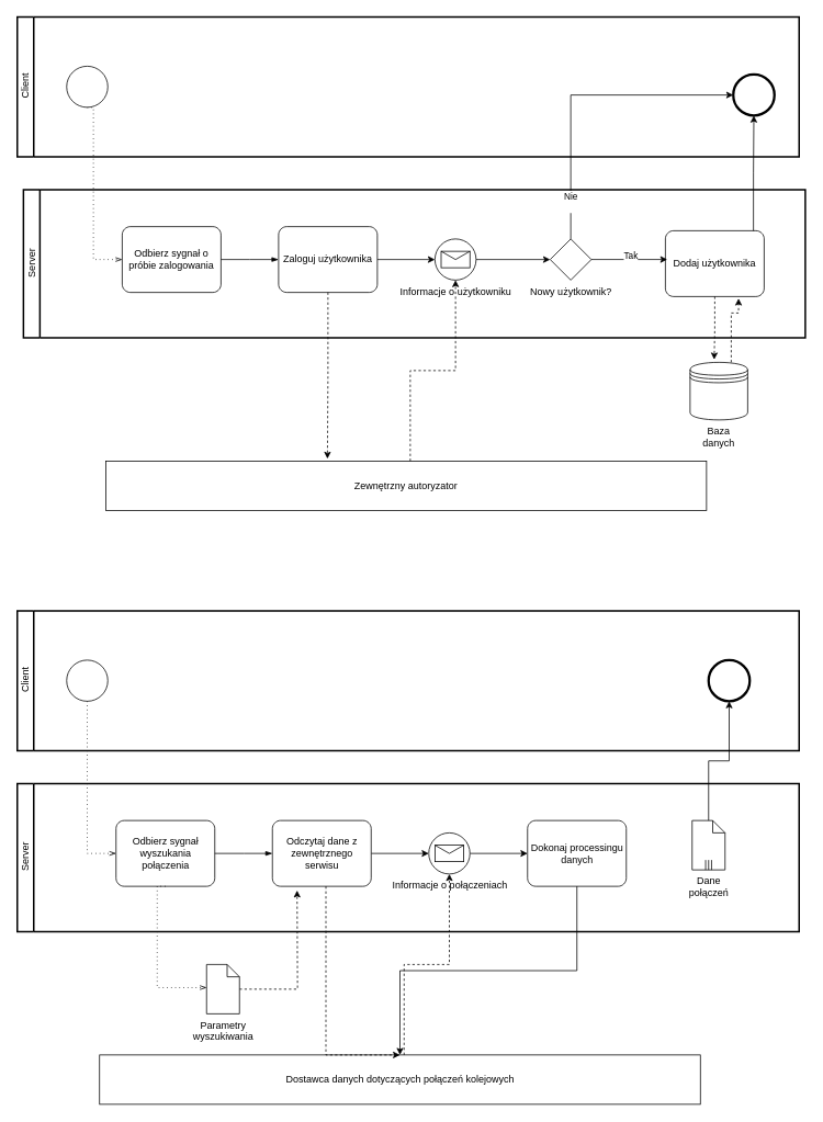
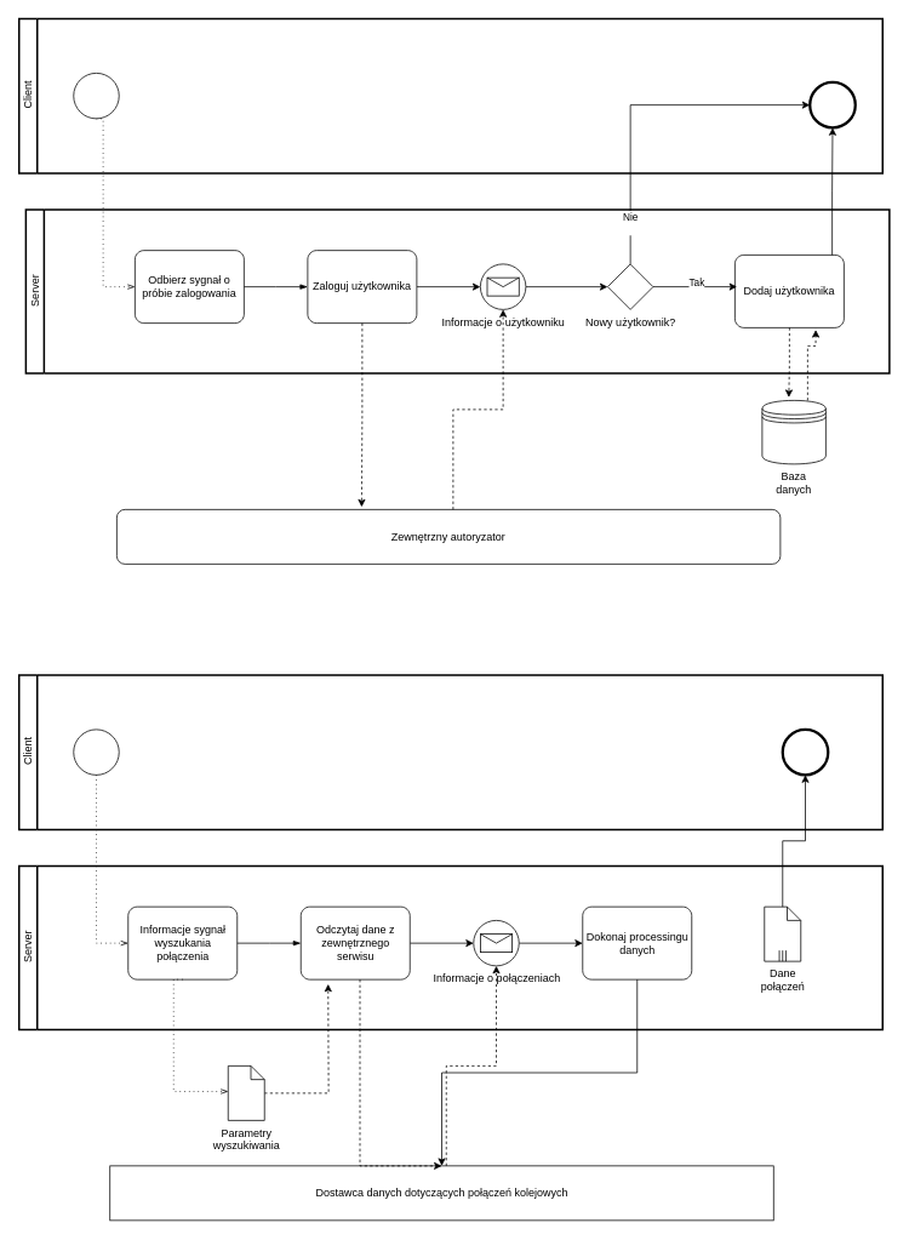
  <mxCell id="0" />
  <mxCell id="1" parent="0" />
  <mxCell id="2" value="Client" style="swimlane;html=1;startSize=20;fontStyle=0;collapsible=0;horizontal=0;swimlaneLine=1;swimlaneFillColor=#ffffff;strokeWidth=2;" vertex="1" parent="1"><mxGeometry x="20.5" y="20" width="950" height="170" as="geometry" /></mxCell>
  <mxCell id="3" value="" style="points=[[0.145,0.145,0],[0.5,0,0],[0.855,0.145,0],[1,0.5,0],[0.855,0.855,0],[0.5,1,0],[0.145,0.855,0],[0,0.5,0]];shape=mxgraph.bpmn.event;html=1;verticalLabelPosition=bottom;labelBackgroundColor=#ffffff;verticalAlign=top;align=center;perimeter=ellipsePerimeter;outlineConnect=0;aspect=fixed;outline=standard;symbol=general;" vertex="1" parent="2"><mxGeometry x="60" y="60" width="50" height="50" as="geometry" /></mxCell>
  <mxCell id="4" value="" style="points=[[0.145,0.145,0],[0.5,0,0],[0.855,0.145,0],[1,0.5,0],[0.855,0.855,0],[0.5,1,0],[0.145,0.855,0],[0,0.5,0]];shape=mxgraph.bpmn.event;html=1;verticalLabelPosition=bottom;labelBackgroundColor=#ffffff;verticalAlign=top;align=center;perimeter=ellipsePerimeter;outlineConnect=0;aspect=fixed;outline=end;symbol=terminate2;" vertex="1" parent="2"><mxGeometry x="870" y="70" width="50" height="50" as="geometry" /></mxCell>
  <mxCell id="5" value="Server" style="swimlane;html=1;startSize=20;fontStyle=0;collapsible=0;horizontal=0;swimlaneLine=1;swimlaneFillColor=#ffffff;strokeWidth=2;" vertex="1" parent="1"><mxGeometry x="28" y="230" width="950" height="180" as="geometry" /></mxCell>
  <mxCell id="6" value="Odbierz sygnał o próbie zalogowania" style="points=[[0.25,0,0],[0.5,0,0],[0.75,0,0],[1,0.25,0],[1,0.5,0],[1,0.75,0],[0.75,1,0],[0.5,1,0],[0.25,1,0],[0,0.75,0],[0,0.5,0],[0,0.25,0]];shape=mxgraph.bpmn.task;whiteSpace=wrap;rectStyle=rounded;size=10;taskMarker=abstract;" vertex="1" parent="5"><mxGeometry x="120" y="45" width="120" height="80" as="geometry" /></mxCell>
  <mxCell id="7" value="" style="edgeStyle=elbowEdgeStyle;fontSize=12;html=1;endArrow=blockThin;endFill=1;rounded=0;exitX=1;exitY=0.5;exitDx=0;exitDy=0;exitPerimeter=0;entryX=0;entryY=0.5;entryDx=0;entryDy=0;entryPerimeter=0;" edge="1" parent="5" source="6" target="9"><mxGeometry width="160" relative="1" as="geometry"><mxPoint x="300" y="10" as="sourcePoint" /><mxPoint x="300" y="85" as="targetPoint" /></mxGeometry></mxCell>
  <mxCell id="8" style="edgeStyle=orthogonalEdgeStyle;rounded=0;orthogonalLoop=1;jettySize=auto;html=1;entryX=0;entryY=0.5;entryDx=0;entryDy=0;entryPerimeter=0;" edge="1" parent="5" source="9" target="11"><mxGeometry relative="1" as="geometry"><mxPoint x="500" y="85" as="targetPoint" /></mxGeometry></mxCell>
  <mxCell id="9" value="Zaloguj użytkownika" style="points=[[0.25,0,0],[0.5,0,0],[0.75,0,0],[1,0.25,0],[1,0.5,0],[1,0.75,0],[0.75,1,0],[0.5,1,0],[0.25,1,0],[0,0.75,0],[0,0.5,0],[0,0.25,0]];shape=mxgraph.bpmn.task;whiteSpace=wrap;rectStyle=rounded;size=10;taskMarker=abstract;" vertex="1" parent="5"><mxGeometry x="310" y="45" width="120" height="80" as="geometry" /></mxCell>
  <mxCell id="10" style="edgeStyle=orthogonalEdgeStyle;rounded=0;orthogonalLoop=1;jettySize=auto;html=1;entryX=0;entryY=0.5;entryDx=0;entryDy=0;entryPerimeter=0;" edge="1" parent="5" source="11" target="12"><mxGeometry relative="1" as="geometry"><mxPoint x="620" y="85" as="targetPoint" /></mxGeometry></mxCell>
  <mxCell id="11" value="Informacje o użytkowniku" style="points=[[0.145,0.145,0],[0.5,0,0],[0.855,0.145,0],[1,0.5,0],[0.855,0.855,0],[0.5,1,0],[0.145,0.855,0],[0,0.5,0]];shape=mxgraph.bpmn.event;html=1;verticalLabelPosition=bottom;labelBackgroundColor=#ffffff;verticalAlign=top;align=center;perimeter=ellipsePerimeter;outlineConnect=0;aspect=fixed;outline=standard;symbol=message;" vertex="1" parent="5"><mxGeometry x="500" y="60" width="50" height="50" as="geometry" /></mxCell>
  <mxCell id="12" value="Nowy użytkownik?" style="points=[[0.25,0.25,0],[0.5,0,0],[0.75,0.25,0],[1,0.5,0],[0.75,0.75,0],[0.5,1,0],[0.25,0.75,0],[0,0.5,0]];shape=mxgraph.bpmn.gateway2;html=1;verticalLabelPosition=bottom;labelBackgroundColor=#ffffff;verticalAlign=top;align=center;perimeter=rhombusPerimeter;outlineConnect=0;outline=none;symbol=none;" vertex="1" parent="5"><mxGeometry x="640" y="60" width="50" height="50" as="geometry" /></mxCell>
  <mxCell id="13" value="Dodaj użytkownika" style="points=[[0.25,0,0],[0.5,0,0],[0.75,0,0],[1,0.25,0],[1,0.5,0],[1,0.75,0],[0.75,1,0],[0.5,1,0],[0.25,1,0],[0,0.75,0],[0,0.5,0],[0,0.25,0]];shape=mxgraph.bpmn.task;whiteSpace=wrap;rectStyle=rounded;size=10;taskMarker=abstract;" vertex="1" parent="5"><mxGeometry x="780" y="50" width="120" height="80" as="geometry" /></mxCell>
  <mxCell id="14" style="edgeStyle=orthogonalEdgeStyle;rounded=0;orthogonalLoop=1;jettySize=auto;html=1;entryX=0.019;entryY=0.437;entryDx=0;entryDy=0;entryPerimeter=0;" edge="1" parent="5" source="12" target="13"><mxGeometry relative="1" as="geometry" /></mxCell>
  <mxCell id="15" value="Tak" style="edgeLabel;html=1;align=center;verticalAlign=middle;resizable=0;points=[];" vertex="1" connectable="0" parent="14"><mxGeometry x="0.03" y="4" relative="1" as="geometry"><mxPoint as="offset" /></mxGeometry></mxCell>
  <mxCell id="16" value="" style="edgeStyle=elbowEdgeStyle;fontSize=12;html=1;endFill=0;startFill=0;endSize=6;startSize=6;dashed=1;dashPattern=1 4;endArrow=openThin;startArrow=none;rounded=0;entryX=0;entryY=0.5;entryDx=0;entryDy=0;entryPerimeter=0;exitX=0.5;exitY=1;exitDx=0;exitDy=0;exitPerimeter=0;" edge="1" parent="1" source="3" target="6"><mxGeometry width="160" relative="1" as="geometry"><mxPoint x="328" y="340" as="sourcePoint" /><mxPoint x="488" y="340" as="targetPoint" /><Array as="points"><mxPoint x="113" y="220" /></Array></mxGeometry></mxCell>
- <mxCell id="17" value="Zewnętrzny autoryzator" style="rounded=0;whiteSpace=wrap;html=1;" vertex="1" parent="1"><mxGeometry x="128" y="560" width="730" height="60" as="geometry" /></mxCell>
+ <mxCell id="17" value="Zewnętrzny autoryzator" style="whiteSpace=wrap;html=1;rounded=1;" vertex="1" parent="1"><mxGeometry x="128" y="560" width="730" height="60" as="geometry" /></mxCell>
  <mxCell id="18" style="edgeStyle=orthogonalEdgeStyle;rounded=0;orthogonalLoop=1;jettySize=auto;html=1;entryX=0.5;entryY=1;entryDx=0;entryDy=0;entryPerimeter=0;dashed=1;" edge="1" parent="1" source="17" target="11"><mxGeometry relative="1" as="geometry"><Array as="points"><mxPoint x="498" y="450" /><mxPoint x="553" y="450" /></Array></mxGeometry></mxCell>
  <mxCell id="19" value="Client" style="swimlane;html=1;startSize=20;fontStyle=0;collapsible=0;horizontal=0;swimlaneLine=1;swimlaneFillColor=#ffffff;strokeWidth=2;" vertex="1" parent="1"><mxGeometry x="20.5" y="742" width="950" height="170" as="geometry" /></mxCell>
  <mxCell id="20" value="" style="points=[[0.145,0.145,0],[0.5,0,0],[0.855,0.145,0],[1,0.5,0],[0.855,0.855,0],[0.5,1,0],[0.145,0.855,0],[0,0.5,0]];shape=mxgraph.bpmn.event;html=1;verticalLabelPosition=bottom;labelBackgroundColor=#ffffff;verticalAlign=top;align=center;perimeter=ellipsePerimeter;outlineConnect=0;aspect=fixed;outline=standard;symbol=general;" vertex="1" parent="19"><mxGeometry x="60" y="60" width="50" height="50" as="geometry" /></mxCell>
  <mxCell id="21" value="" style="points=[[0.145,0.145,0],[0.5,0,0],[0.855,0.145,0],[1,0.5,0],[0.855,0.855,0],[0.5,1,0],[0.145,0.855,0],[0,0.5,0]];shape=mxgraph.bpmn.event;html=1;verticalLabelPosition=bottom;labelBackgroundColor=#ffffff;verticalAlign=top;align=center;perimeter=ellipsePerimeter;outlineConnect=0;aspect=fixed;outline=end;symbol=terminate2;" vertex="1" parent="19"><mxGeometry x="840" y="60" width="50" height="50" as="geometry" /></mxCell>
  <mxCell id="22" value="Server" style="swimlane;html=1;startSize=20;fontStyle=0;collapsible=0;horizontal=0;swimlaneLine=1;swimlaneFillColor=#ffffff;strokeWidth=2;" vertex="1" parent="1"><mxGeometry x="20.5" y="952" width="950" height="180" as="geometry" /></mxCell>
- <mxCell id="23" value="Odbierz sygnał wyszukania połączenia" style="points=[[0.25,0,0],[0.5,0,0],[0.75,0,0],[1,0.25,0],[1,0.5,0],[1,0.75,0],[0.75,1,0],[0.5,1,0],[0.25,1,0],[0,0.75,0],[0,0.5,0],[0,0.25,0]];shape=mxgraph.bpmn.task;whiteSpace=wrap;rectStyle=rounded;size=10;taskMarker=abstract;" vertex="1" parent="22"><mxGeometry x="120" y="45" width="120" height="80" as="geometry" /></mxCell>
+ <mxCell id="23" value="Informacje sygnał wyszukania połączenia" style="points=[[0.25,0,0],[0.5,0,0],[0.75,0,0],[1,0.25,0],[1,0.5,0],[1,0.75,0],[0.75,1,0],[0.5,1,0],[0.25,1,0],[0,0.75,0],[0,0.5,0],[0,0.25,0]];shape=mxgraph.bpmn.task;whiteSpace=wrap;rectStyle=rounded;size=10;taskMarker=abstract;" vertex="1" parent="22"><mxGeometry x="120" y="45" width="120" height="80" as="geometry" /></mxCell>
  <mxCell id="24" value="" style="edgeStyle=elbowEdgeStyle;fontSize=12;html=1;endArrow=blockThin;endFill=1;rounded=0;exitX=1;exitY=0.5;exitDx=0;exitDy=0;exitPerimeter=0;entryX=0;entryY=0.5;entryDx=0;entryDy=0;entryPerimeter=0;" edge="1" parent="22" source="23" target="26"><mxGeometry width="160" relative="1" as="geometry"><mxPoint x="300" y="10" as="sourcePoint" /><mxPoint x="300" y="85" as="targetPoint" /></mxGeometry></mxCell>
  <mxCell id="25" style="edgeStyle=orthogonalEdgeStyle;rounded=0;orthogonalLoop=1;jettySize=auto;html=1;entryX=0;entryY=0.5;entryDx=0;entryDy=0;entryPerimeter=0;" edge="1" parent="22" source="26" target="28"><mxGeometry relative="1" as="geometry"><mxPoint x="500" y="85" as="targetPoint" /></mxGeometry></mxCell>
  <mxCell id="26" value="Odczytaj dane z zewnętrznego serwisu" style="points=[[0.25,0,0],[0.5,0,0],[0.75,0,0],[1,0.25,0],[1,0.5,0],[1,0.75,0],[0.75,1,0],[0.5,1,0],[0.25,1,0],[0,0.75,0],[0,0.5,0],[0,0.25,0]];shape=mxgraph.bpmn.task;whiteSpace=wrap;rectStyle=rounded;size=10;taskMarker=abstract;" vertex="1" parent="22"><mxGeometry x="310" y="45" width="120" height="80" as="geometry" /></mxCell>
  <mxCell id="27" style="edgeStyle=orthogonalEdgeStyle;rounded=0;orthogonalLoop=1;jettySize=auto;html=1;entryX=0;entryY=0.5;entryDx=0;entryDy=0;entryPerimeter=0;" edge="1" parent="22" source="28" target="29"><mxGeometry relative="1" as="geometry"><mxPoint x="640" y="85" as="targetPoint" /></mxGeometry></mxCell>
  <mxCell id="28" value="Informacje o połączeniach" style="points=[[0.145,0.145,0],[0.5,0,0],[0.855,0.145,0],[1,0.5,0],[0.855,0.855,0],[0.5,1,0],[0.145,0.855,0],[0,0.5,0]];shape=mxgraph.bpmn.event;html=1;verticalLabelPosition=bottom;labelBackgroundColor=#ffffff;verticalAlign=top;align=center;perimeter=ellipsePerimeter;outlineConnect=0;aspect=fixed;outline=standard;symbol=message;" vertex="1" parent="22"><mxGeometry x="500" y="60" width="50" height="50" as="geometry" /></mxCell>
  <mxCell id="29" value="Dokonaj processingu danych" style="points=[[0.25,0,0],[0.5,0,0],[0.75,0,0],[1,0.25,0],[1,0.5,0],[1,0.75,0],[0.75,1,0],[0.5,1,0],[0.25,1,0],[0,0.75,0],[0,0.5,0],[0,0.25,0]];shape=mxgraph.bpmn.task;whiteSpace=wrap;rectStyle=rounded;size=10;taskMarker=abstract;" vertex="1" parent="22"><mxGeometry x="620" y="45" width="120" height="80" as="geometry" /></mxCell>
  <mxCell id="30" value="Dane połączeń" style="shape=mxgraph.bpmn.data;labelPosition=center;verticalLabelPosition=bottom;align=center;verticalAlign=top;whiteSpace=wrap;size=15;html=1;bpmnTransferType=none;isCollection=1;fontSize=12;" vertex="1" parent="22"><mxGeometry x="820" y="45" width="40" height="60" as="geometry" /></mxCell>
  <mxCell id="31" style="edgeStyle=orthogonalEdgeStyle;rounded=0;orthogonalLoop=1;jettySize=auto;html=1;" edge="1" parent="22" source="29" target="34"><mxGeometry relative="1" as="geometry" /></mxCell>
  <mxCell id="32" value="" style="edgeStyle=elbowEdgeStyle;fontSize=12;html=1;endFill=0;startFill=0;endSize=6;startSize=6;dashed=1;dashPattern=1 4;endArrow=openThin;startArrow=none;rounded=0;exitX=0.5;exitY=1;exitDx=0;exitDy=0;exitPerimeter=0;entryX=0.001;entryY=0.469;entryDx=0;entryDy=0;entryPerimeter=0;" edge="1" source="23" target="39" parent="1"><mxGeometry width="160" relative="1" as="geometry"><mxPoint x="320.5" y="1052" as="sourcePoint" /><mxPoint x="210.5" y="1202" as="targetPoint" /><Array as="points"><mxPoint x="190.5" y="1122" /></Array></mxGeometry></mxCell>
  <mxCell id="33" value="" style="edgeStyle=elbowEdgeStyle;fontSize=12;html=1;endFill=0;startFill=0;endSize=6;startSize=6;dashed=1;dashPattern=1 4;endArrow=openThin;startArrow=none;rounded=0;entryX=0;entryY=0.5;entryDx=0;entryDy=0;entryPerimeter=0;exitX=0.5;exitY=1;exitDx=0;exitDy=0;exitPerimeter=0;" edge="1" source="20" target="23" parent="1"><mxGeometry width="160" relative="1" as="geometry"><mxPoint x="320.5" y="1062" as="sourcePoint" /><mxPoint x="480.5" y="1062" as="targetPoint" /><Array as="points"><mxPoint x="105.5" y="942" /></Array></mxGeometry></mxCell>
  <mxCell id="34" value="Dostawca danych dotyczących połączeń kolejowych" style="rounded=0;whiteSpace=wrap;html=1;" vertex="1" parent="1"><mxGeometry x="120.5" y="1282" width="730" height="60" as="geometry" /></mxCell>
  <mxCell id="35" style="edgeStyle=orthogonalEdgeStyle;rounded=0;orthogonalLoop=1;jettySize=auto;html=1;entryX=0.5;entryY=0;entryDx=0;entryDy=0;dashed=1;" edge="1" source="26" target="34" parent="1"><mxGeometry relative="1" as="geometry"><Array as="points"><mxPoint x="395.5" y="1122" /><mxPoint x="395.5" y="1122" /></Array></mxGeometry></mxCell>
  <mxCell id="36" style="edgeStyle=orthogonalEdgeStyle;rounded=0;orthogonalLoop=1;jettySize=auto;html=1;entryX=0.5;entryY=1;entryDx=0;entryDy=0;entryPerimeter=0;dashed=1;" edge="1" source="34" target="28" parent="1"><mxGeometry relative="1" as="geometry"><Array as="points"><mxPoint x="490.5" y="1172" /><mxPoint x="545.5" y="1172" /></Array></mxGeometry></mxCell>
  <mxCell id="37" style="edgeStyle=orthogonalEdgeStyle;rounded=0;orthogonalLoop=1;jettySize=auto;html=1;entryX=0.5;entryY=1;entryDx=0;entryDy=0;entryPerimeter=0;" edge="1" source="30" target="21" parent="1"><mxGeometry relative="1" as="geometry" /></mxCell>
  <mxCell id="38" style="edgeStyle=orthogonalEdgeStyle;rounded=0;orthogonalLoop=1;jettySize=auto;html=1;dashed=1;" edge="1" source="39" parent="1"><mxGeometry relative="1" as="geometry"><mxPoint x="360.5" y="1082" as="targetPoint" /></mxGeometry></mxCell>
  <mxCell id="39" value="Parametry wyszukiwania" style="shape=mxgraph.bpmn.data;labelPosition=center;verticalLabelPosition=bottom;align=center;verticalAlign=top;whiteSpace=wrap;size=15;html=1;" vertex="1" parent="1"><mxGeometry x="250.5" y="1172" width="40" height="60" as="geometry" /></mxCell>
  <mxCell id="40" style="edgeStyle=orthogonalEdgeStyle;rounded=0;orthogonalLoop=1;jettySize=auto;html=1;" edge="1" parent="1" source="12" target="4"><mxGeometry relative="1" as="geometry"><Array as="points"><mxPoint x="693" y="115" /></Array></mxGeometry></mxCell>
  <mxCell id="41" value="Nie&lt;div&gt;&lt;br&gt;&lt;/div&gt;" style="edgeLabel;html=1;align=center;verticalAlign=middle;resizable=0;points=[];" vertex="1" connectable="0" parent="40"><mxGeometry x="-0.754" y="1" relative="1" as="geometry"><mxPoint as="offset" /></mxGeometry></mxCell>
  <mxCell id="42" style="edgeStyle=orthogonalEdgeStyle;rounded=0;orthogonalLoop=1;jettySize=auto;html=1;" edge="1" parent="1" source="13" target="4"><mxGeometry relative="1" as="geometry"><Array as="points"><mxPoint x="915" y="210" /></Array></mxGeometry></mxCell>
  <mxCell id="43" style="edgeStyle=orthogonalEdgeStyle;rounded=0;orthogonalLoop=1;jettySize=auto;html=1;entryX=0.369;entryY=-0.047;entryDx=0;entryDy=0;entryPerimeter=0;dashed=1;" edge="1" parent="1" source="9" target="17"><mxGeometry relative="1" as="geometry" /></mxCell>
  <mxCell id="44" value="Baza danych" style="shape=datastore;whiteSpace=wrap;html=1;labelPosition=center;verticalLabelPosition=bottom;align=center;verticalAlign=top;" vertex="1" parent="1"><mxGeometry x="838" y="440" width="70" height="70" as="geometry" /></mxCell>
  <mxCell id="45" style="edgeStyle=orthogonalEdgeStyle;rounded=0;orthogonalLoop=1;jettySize=auto;html=1;entryX=0.419;entryY=-0.048;entryDx=0;entryDy=0;entryPerimeter=0;dashed=1;" edge="1" parent="1" source="13" target="44"><mxGeometry relative="1" as="geometry"><Array as="points"><mxPoint x="868" y="400" /><mxPoint x="867" y="400" /></Array></mxGeometry></mxCell>
  <mxCell id="46" style="edgeStyle=orthogonalEdgeStyle;rounded=0;orthogonalLoop=1;jettySize=auto;html=1;entryX=0.741;entryY=1.029;entryDx=0;entryDy=0;entryPerimeter=0;dashed=1;" edge="1" parent="1" source="44" target="13"><mxGeometry relative="1" as="geometry"><Array as="points"><mxPoint x="888" y="380" /><mxPoint x="897" y="380" /></Array></mxGeometry></mxCell>
